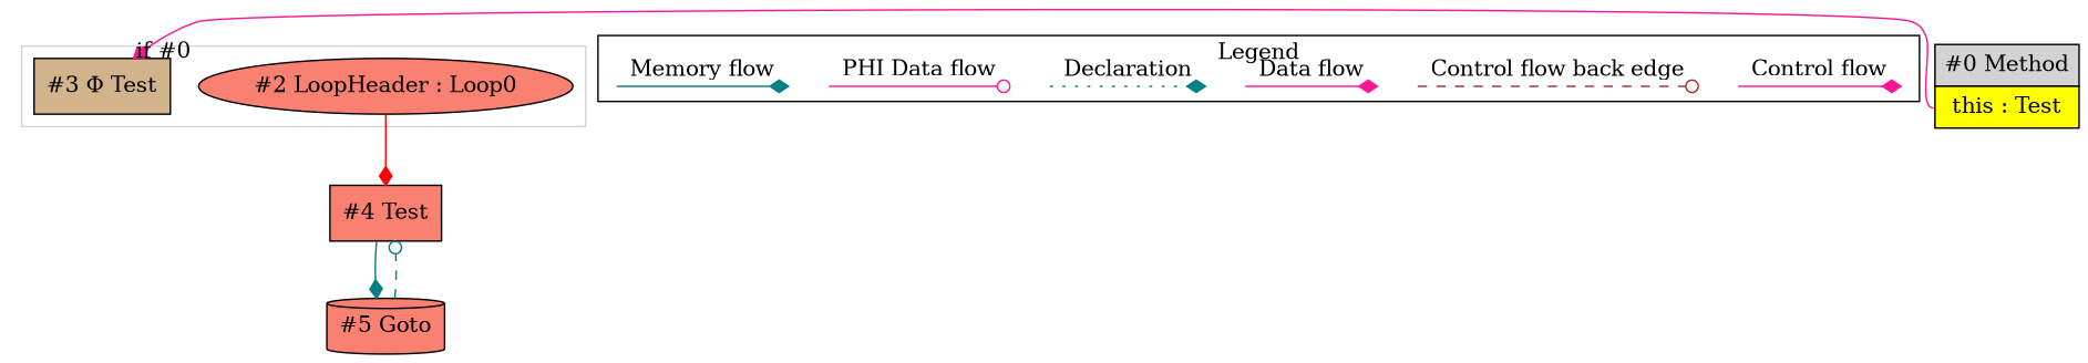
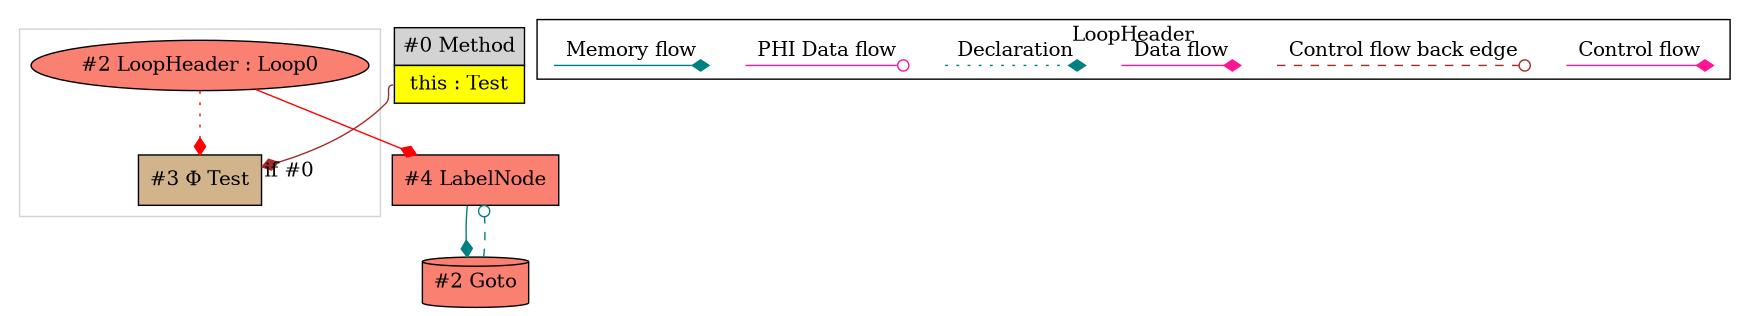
  digraph {
    ordering=in
    node [shape=point style=invis]
    edge [arrowhead=diamond color=teal]
    n1 [fillcolor=salmon label="#2 LoopHeader : Loop0" shape=ellipse style=filled]
    n2 [fillcolor=tan label="#3 Φ Test" shape=box style=filled]
    c0
    c1
    c2
    c3
    d0
    d1
    d2
    d3
    d4
    d5
    d6
    d7
-   n15 [fillcolor=salmon label="#4 Test" shape=box style=filled]
+   n15 [fillcolor=salmon label="#4 LabelNode" shape=box style=filled]
    n16 [fillcolor=lightgrey label=<<table border="0" cellborder="1" cellspacing="0" cellpadding="5"><tr><td colspan="1">#0 Method</td></tr><tr><td port="prj1" bgcolor="yellow">this : Test</td></tr></table>> margin=0 shape=none style=filled]
-   n17 [fillcolor=salmon label="#5 Goto" shape=cylinder style=filled]
+   n17 [fillcolor=salmon label="#2 Goto" shape=cylinder style=filled]
    subgraph cluster_1 {
      color=lightgray
      n1
      n2
    }
    subgraph cluster_2 {
-     label=Legend
+     label=LoopHeader
      subgraph sub_3 {
        label=Legend
        rank=same
        c0
        c1
        c2
        c3
        d0
        d1
        d2
        d3
        d4
        d5
        d6
        d7
      }
    }
+   n1 -> n2 [color=red style=dotted]
    n1 -> n15 [color=red fontcolor=red labeldistance=2]
    c0 -> c1 [color=deeppink label="Control flow" style=solid]
    c2 -> c3 [arrowhead=odot color=brown label="Control flow back edge" style=dashed]
    d0 -> d1 [color=deeppink label="Data flow"]
    d2 -> d3 [label=Declaration style=dotted]
    d4 -> d5 [arrowhead=odot color=deeppink label="PHI Data flow"]
    d6 -> d7 [label="Memory flow"]
    n15 -> n17 [fontcolor=red labeldistance=2]
-   n16 -> n2 [color=deeppink constraint=false headlabel="if #0" labeldistance=2 tailport=prj1]
+   n16 -> n2 [color=brown constraint=false headlabel="if #0" labeldistance=2 tailport=prj1]
    n17 -> n15 [arrowhead=odot fontcolor=red labeldistance=2 style=dashed]
  }
